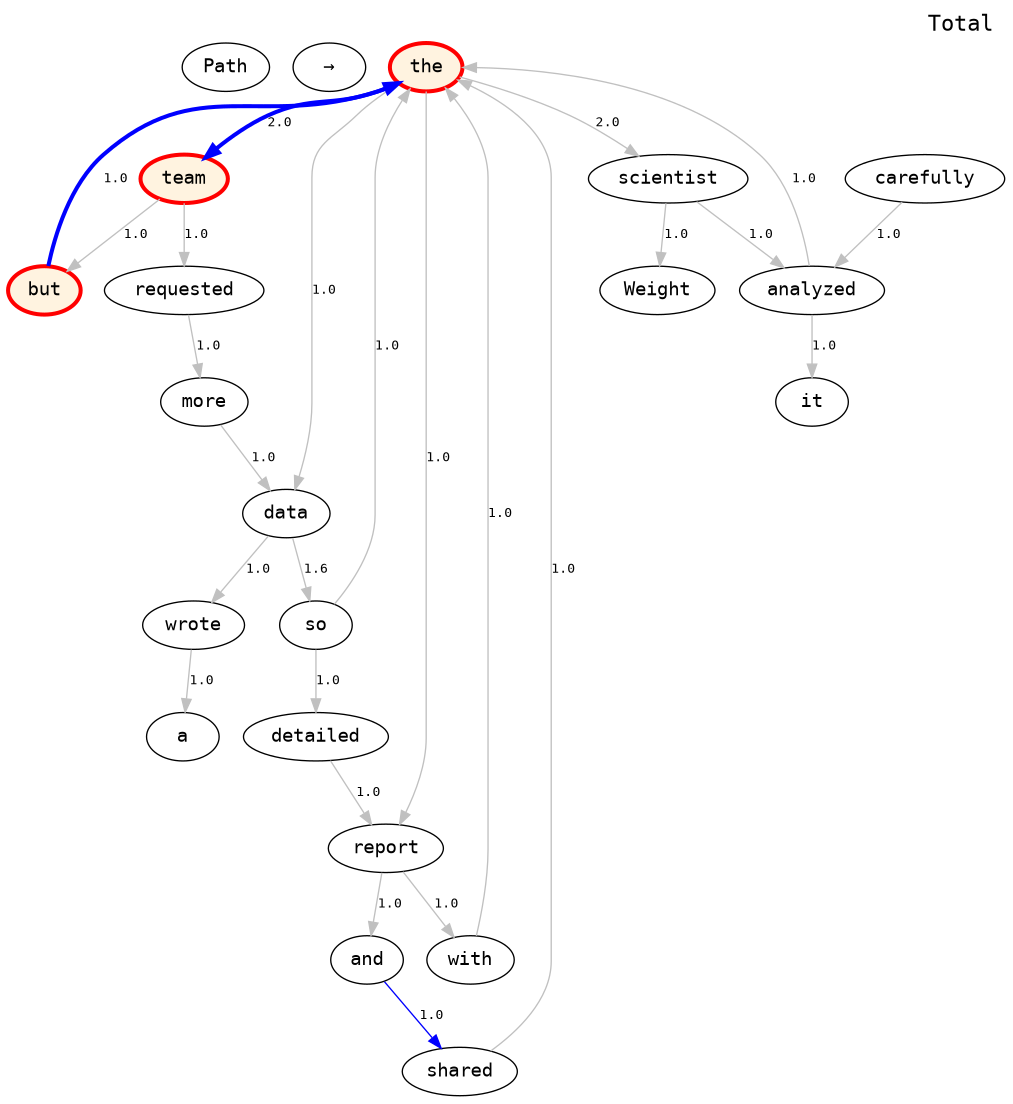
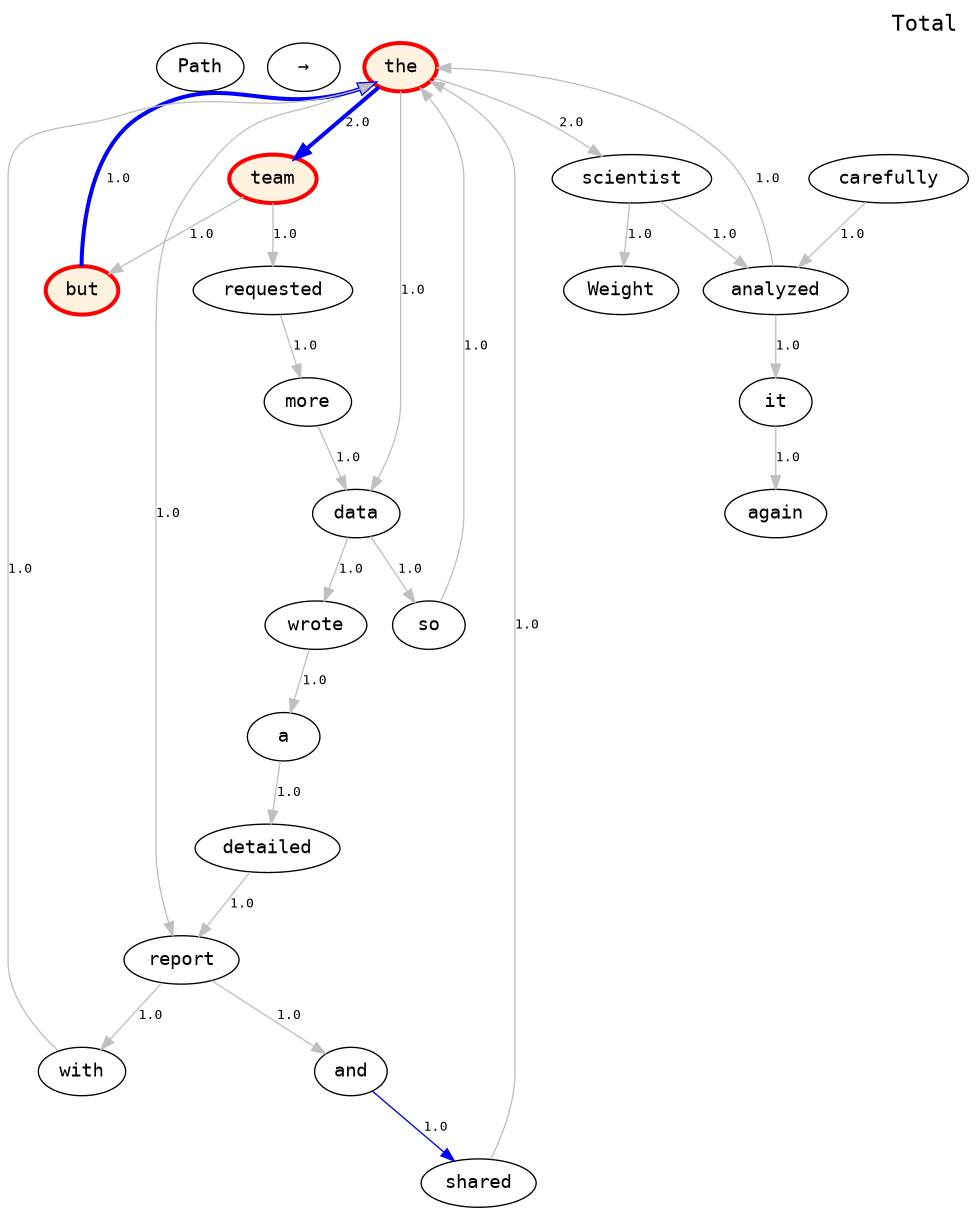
  strict digraph {
    fontname="DejaVu Sans Mono"
    fontsize=16
    label=Total
    labeljust=r
    labelloc=t
    node [fontname="DejaVu Sans Mono"]
    edge [color=gray fontname="DejaVu Sans Mono" fontsize=10]
    Path
    "→"
    the [color=red fillcolor="#FFF3E0" penwidth=3 style=filled]
    team [color=red fillcolor="#FFF3E0" penwidth=3 style=filled]
    data
    scientist
    report
    but [color=red fillcolor="#FFF3E0" penwidth=3 style=filled]
    requested
    wrote
    so
    Weight
    analyzed
    with
    and
    more
    a
    detailed
    shared
    carefully
    it
+   again
    the -> team [color=blue label=2.0 penwidth=3]
    the -> data [label=1.0]
    the -> scientist [label=2.0]
    the -> report [label=1.0]
    team -> but [label=1.0]
    team -> requested [label=1.0]
    data -> wrote [label=1.0]
-   data -> so [label=1.6]
+   data -> so [label=1.0]
    scientist -> Weight [label=1.0]
    scientist -> analyzed [label=1.0]
    report -> with [label=1.0]
    report -> and [label=1.0]
    but -> the [color=blue label=1.0 penwidth=3]
    requested -> more [label=1.0]
    wrote -> a [label=1.0]
    so -> the [label=1.0]
    analyzed -> the [label=1.0]
    analyzed -> it [label=1.0]
    with -> the [label=1.0]
    and -> shared [color=blue label=1.0]
    more -> data [label=1.0]
-   so -> detailed [label=1.0]
+   a -> detailed [label=1.0]
    detailed -> report [label=1.0]
    shared -> the [label=1.0]
    carefully -> analyzed [label=1.0]
+   it -> again [label=1.0]
  }
